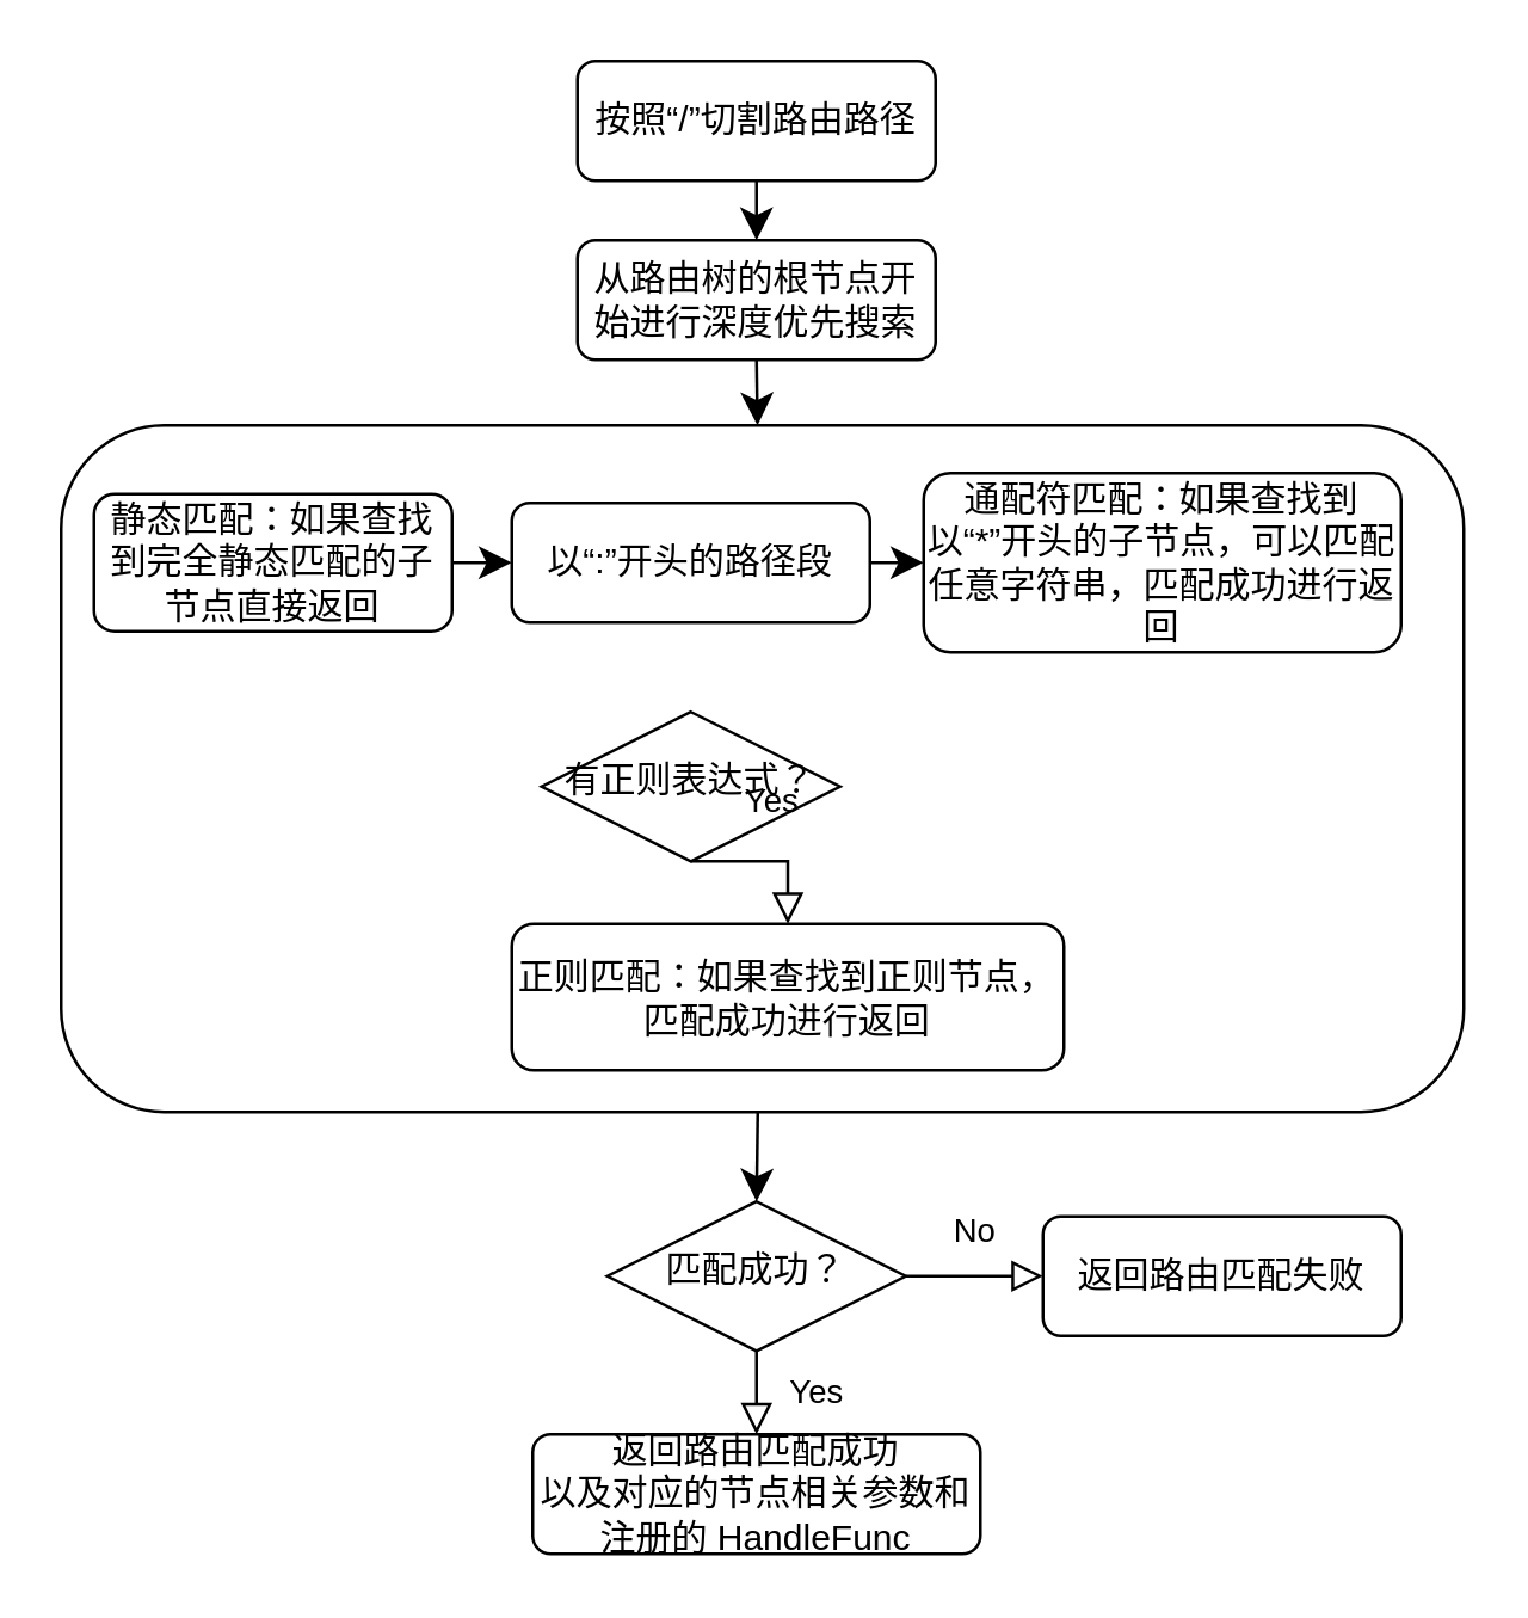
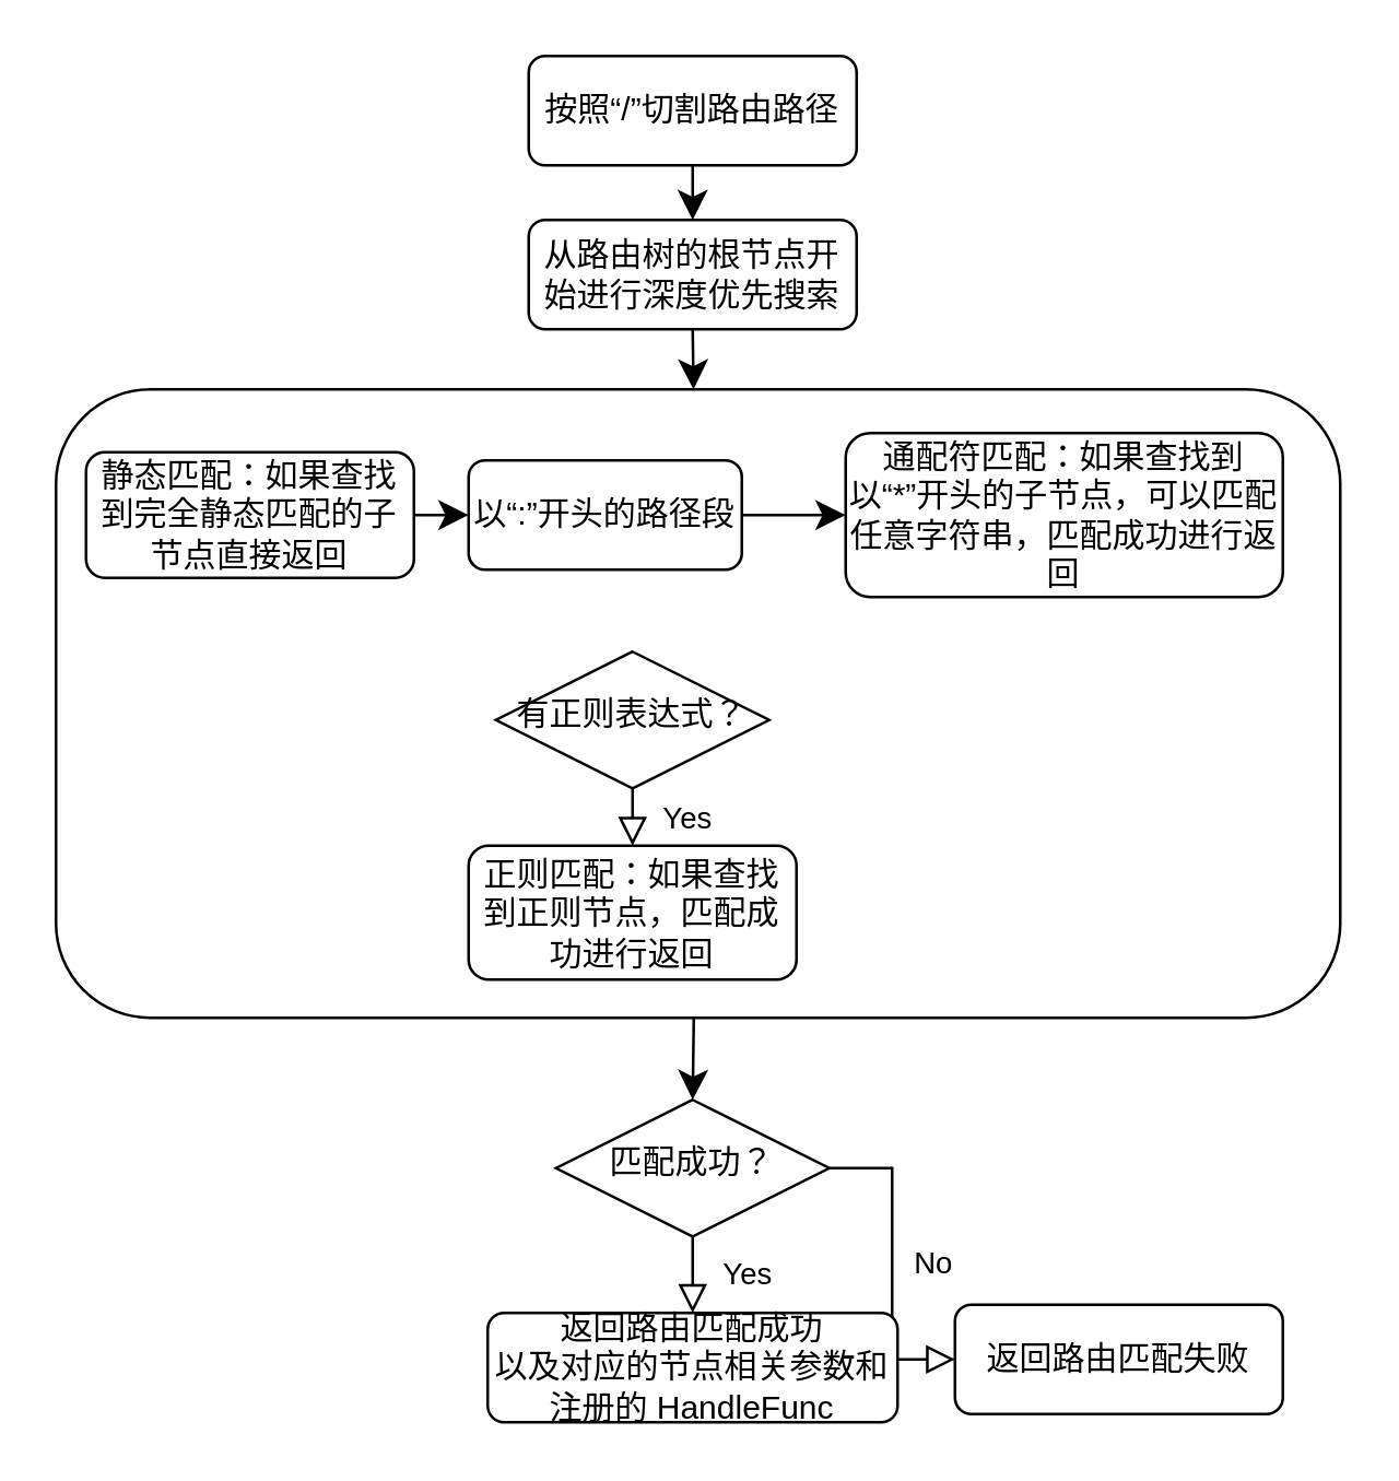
  <mxCell id="0" />
  <mxCell id="1" parent="0" />
  <mxCell id="2" style="edgeStyle=none;curved=1;rounded=0;orthogonalLoop=1;jettySize=auto;html=1;entryX=0.5;entryY=0;entryDx=0;entryDy=0;fontSize=12;startSize=8;endSize=8;" edge="1" parent="1" source="3" target="16"><mxGeometry relative="1" as="geometry" /></mxCell>
  <mxCell id="3" value="" style="rounded=1;whiteSpace=wrap;html=1;" vertex="1" parent="1"><mxGeometry x="20" y="142" width="470" height="230" as="geometry" /></mxCell>
  <mxCell id="4" style="edgeStyle=none;curved=1;rounded=0;orthogonalLoop=1;jettySize=auto;html=1;exitX=0.5;exitY=1;exitDx=0;exitDy=0;entryX=0.5;entryY=0;entryDx=0;entryDy=0;fontSize=12;startSize=8;endSize=8;" edge="1" parent="1" source="5" target="7"><mxGeometry relative="1" as="geometry" /></mxCell>
  <mxCell id="5" value="按照“/”切割路由路径" style="rounded=1;whiteSpace=wrap;html=1;fontSize=12;glass=0;strokeWidth=1;shadow=0;" parent="1" vertex="1"><mxGeometry x="193" y="20" width="120" height="40" as="geometry" /></mxCell>
  <mxCell id="6" style="edgeStyle=none;curved=1;rounded=0;orthogonalLoop=1;jettySize=auto;html=1;exitX=0.5;exitY=1;exitDx=0;exitDy=0;fontSize=12;startSize=8;endSize=8;" edge="1" parent="1" source="7" target="3"><mxGeometry relative="1" as="geometry" /></mxCell>
  <mxCell id="7" value="从路由树的根节点开始进行深度优先搜索" style="rounded=1;whiteSpace=wrap;html=1;fontSize=12;glass=0;strokeWidth=1;shadow=0;" vertex="1" parent="1"><mxGeometry x="193" y="80" width="120" height="40" as="geometry" /></mxCell>
  <mxCell id="8" style="edgeStyle=none;curved=1;rounded=0;orthogonalLoop=1;jettySize=auto;html=1;exitX=1;exitY=0.5;exitDx=0;exitDy=0;entryX=0;entryY=0.5;entryDx=0;entryDy=0;fontSize=12;startSize=8;endSize=8;" edge="1" parent="1" source="9" target="11"><mxGeometry relative="1" as="geometry" /></mxCell>
  <mxCell id="9" value="静态匹配：如果查找到完全静态匹配的子节点直接返回" style="rounded=1;whiteSpace=wrap;html=1;fontSize=12;glass=0;strokeWidth=1;shadow=0;" vertex="1" parent="1"><mxGeometry x="31" y="165" width="120" height="46" as="geometry" /></mxCell>
  <mxCell id="10" value="" style="edgeStyle=none;curved=1;rounded=0;orthogonalLoop=1;jettySize=auto;html=1;fontSize=12;startSize=8;endSize=8;" edge="1" parent="1" source="11" target="15"><mxGeometry relative="1" as="geometry" /></mxCell>
- <mxCell id="11" value="以“:”开头的路径段" style="rounded=1;whiteSpace=wrap;html=1;fontSize=12;glass=0;strokeWidth=1;shadow=0;" vertex="1" parent="1"><mxGeometry x="171" y="168" width="120" height="40" as="geometry" /></mxCell>
+ <mxCell id="11" value="以“:”开头的路径段" style="rounded=1;whiteSpace=wrap;html=1;fontSize=12;glass=0;strokeWidth=1;shadow=0;" vertex="1" parent="1"><mxGeometry x="171" y="168" width="100" height="40" as="geometry" /></mxCell>
  <mxCell id="12" value="有正则表达式？" style="rhombus;whiteSpace=wrap;html=1;shadow=0;fontFamily=Helvetica;fontSize=12;align=center;strokeWidth=1;spacing=6;spacingTop=-4;" vertex="1" parent="1"><mxGeometry x="181" y="238" width="100" height="50" as="geometry" /></mxCell>
  <mxCell id="13" value="Yes" style="rounded=0;html=1;jettySize=auto;orthogonalLoop=1;fontSize=11;endArrow=block;endFill=0;endSize=8;strokeWidth=1;shadow=0;labelBackgroundColor=none;edgeStyle=orthogonalEdgeStyle;exitX=0.5;exitY=1;exitDx=0;exitDy=0;entryX=0.5;entryY=0;entryDx=0;entryDy=0;" edge="1" parent="1" source="12" target="14"><mxGeometry y="20" relative="1" as="geometry"><mxPoint as="offset" /><mxPoint x="-47" y="468" as="sourcePoint" /><mxPoint x="223" y="348" as="targetPoint" /></mxGeometry></mxCell>
- <mxCell id="14" value="正则匹配：如果查找到正则节点，匹配成功进行返回&lt;span class=&quot;eusoft-eudic-chrome-extension-translate-content&quot;&gt;&lt;/span&gt;" style="rounded=1;whiteSpace=wrap;html=1;fontSize=12;glass=0;strokeWidth=1;shadow=0;" vertex="1" parent="1"><mxGeometry x="171" y="309" width="185" height="49" as="geometry" /></mxCell>
+ <mxCell id="14" value="正则匹配：如果查找到正则节点，匹配成功进行返回&lt;span class=&quot;eusoft-eudic-chrome-extension-translate-content&quot;&gt;&lt;/span&gt;" style="rounded=1;whiteSpace=wrap;html=1;fontSize=12;glass=0;strokeWidth=1;shadow=0;" vertex="1" parent="1"><mxGeometry x="171" y="309" width="120" height="49" as="geometry" /></mxCell>
  <mxCell id="15" value="通配符匹配：如果查找到以“*”开头的子节点，可以匹配任意字符串，匹配成功进行返回&lt;span class=&quot;eusoft-eudic-chrome-extension-translate-content&quot;&gt;&lt;/span&gt;" style="whiteSpace=wrap;html=1;rounded=1;glass=0;strokeWidth=1;shadow=0;" vertex="1" parent="1"><mxGeometry x="309" y="158" width="160" height="60" as="geometry" /></mxCell>
  <mxCell id="16" value="匹配成功？" style="rhombus;whiteSpace=wrap;html=1;shadow=0;fontFamily=Helvetica;fontSize=12;align=center;strokeWidth=1;spacing=6;spacingTop=-4;" vertex="1" parent="1"><mxGeometry x="203" y="402" width="100" height="50" as="geometry" /></mxCell>
  <mxCell id="17" value="No" style="edgeStyle=orthogonalEdgeStyle;rounded=0;html=1;jettySize=auto;orthogonalLoop=1;fontSize=11;endArrow=block;endFill=0;endSize=8;strokeWidth=1;shadow=0;labelBackgroundColor=none;exitX=1;exitY=0.5;exitDx=0;exitDy=0;entryX=0;entryY=0.5;entryDx=0;entryDy=0;" edge="1" parent="1" source="16" target="19"><mxGeometry y="15" relative="1" as="geometry"><mxPoint as="offset" /><mxPoint x="25" y="592" as="sourcePoint" /><mxPoint x="329" y="427" as="targetPoint" /></mxGeometry></mxCell>
  <mxCell id="18" value="Yes" style="rounded=0;html=1;jettySize=auto;orthogonalLoop=1;fontSize=11;endArrow=block;endFill=0;endSize=8;strokeWidth=1;shadow=0;labelBackgroundColor=none;edgeStyle=orthogonalEdgeStyle;exitX=0.5;exitY=1;exitDx=0;exitDy=0;entryX=0.5;entryY=0;entryDx=0;entryDy=0;" edge="1" parent="1" source="16" target="20"><mxGeometry y="20" relative="1" as="geometry"><mxPoint as="offset" /><mxPoint x="-25" y="632" as="sourcePoint" /><mxPoint x="253" y="473" as="targetPoint" /></mxGeometry></mxCell>
- <mxCell id="19" value="返回路由匹配失败" style="rounded=1;whiteSpace=wrap;html=1;fontSize=12;glass=0;strokeWidth=1;shadow=0;" vertex="1" parent="1"><mxGeometry x="349" y="407" width="120" height="40" as="geometry" /></mxCell>
+ <mxCell id="19" value="返回路由匹配失败" style="rounded=1;whiteSpace=wrap;html=1;fontSize=12;glass=0;strokeWidth=1;shadow=0;" vertex="1" parent="1"><mxGeometry x="349" y="477" width="120" height="40" as="geometry" /></mxCell>
  <mxCell id="20" value="返回路由匹配成功&lt;div&gt;以及对应的节点相关参数和注册的 HandleFunc&lt;/div&gt;" style="rounded=1;whiteSpace=wrap;html=1;fontSize=12;glass=0;strokeWidth=1;shadow=0;" vertex="1" parent="1"><mxGeometry x="178" y="480" width="150" height="40" as="geometry" /></mxCell>
